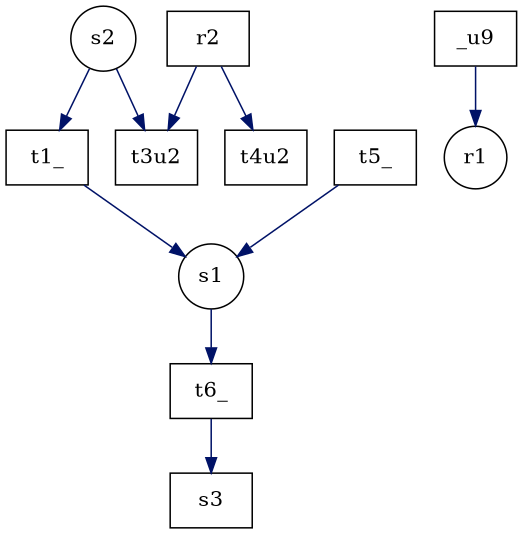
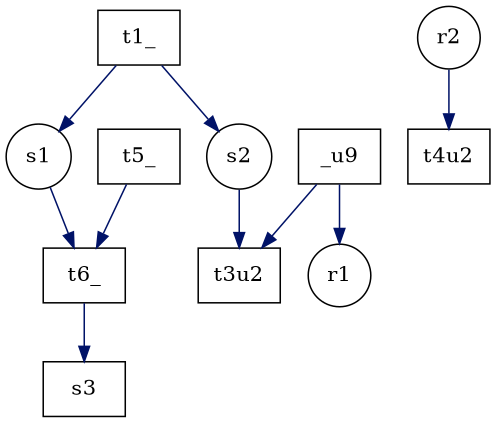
  digraph {
    rankdir=TB
    node [shape=box]
    edge [color="#001267"]
    n1 [label=t6_]
    s1 [shape=circle]
    s3
    t1_
    s2 [shape=circle]
    t4u2
-   r2
+   r2 [shape=circle]
    t3u2
    n9 [label=_u9]
    r1 [shape=circle]
    t5_
    n1 -> s3
    s1 -> n1
    t1_ -> s1
-   s2 -> t1_
+   t1_ -> s2
    s2 -> t3u2
    r2 -> t4u2
-   r2 -> t3u2
+   n9 -> t3u2
    n9 -> r1
-   t5_ -> s1
+   t5_ -> n1
  }
